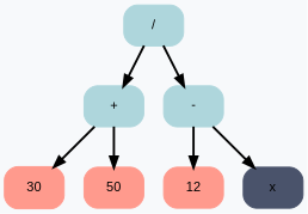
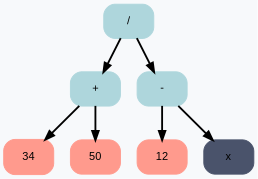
  digraph {
    bgcolor="#F7F9FB"
    rankdir=HR
    node [color="#aed6dc" fontname=Arial fontsize=12 shape=Mrecord style=filled]
    edge [style=bold weight=1000]
    n1 [label="/"]
    n2 [label="+"]
    n3 [label="-"]
-   n4 [color="#ff9a8d" label=30]
+   n4 [color="#ff9a8d" label=34]
    n5 [color="#ff9a8d" label=50]
    n6 [color="#ff9a8d" label=12]
    n7 [color="#4a536b" label=x]
    n1 -> n2
    n1 -> n3
    n2 -> n4
    n2 -> n5
    n3 -> n6
    n3 -> n7
  }
